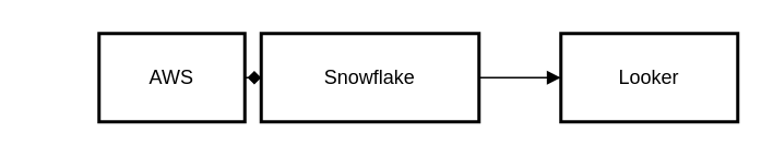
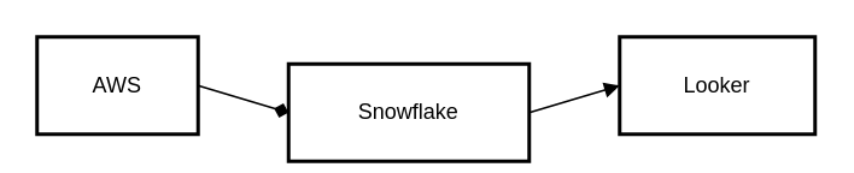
  <mxCell id="0" />
  <mxCell id="1" parent="0" />
- <mxCell id="2" value="AWS" style="whiteSpace=wrap;strokeWidth=2;" vertex="1" parent="1"><mxGeometry x="60" y="20" width="89" height="54" as="geometry" /></mxCell>
- <mxCell id="3" value="Snowflake" style="whiteSpace=wrap;strokeWidth=2;" vertex="1" parent="1"><mxGeometry x="159" y="20" width="133" height="54" as="geometry" /></mxCell>
+ <mxCell id="2" value="AWS" style="whiteSpace=wrap;strokeWidth=2;" vertex="1" parent="1"><mxGeometry x="20" y="20" width="89" height="54" as="geometry" /></mxCell>
+ <mxCell id="3" value="Snowflake" style="whiteSpace=wrap;strokeWidth=2;" vertex="1" parent="1"><mxGeometry x="159" y="35" width="133" height="54" as="geometry" /></mxCell>
  <mxCell id="4" value="Looker" style="whiteSpace=wrap;strokeWidth=2;" vertex="1" parent="1"><mxGeometry x="342" y="20" width="108" height="54" as="geometry" /></mxCell>
  <mxCell id="5" value="" style="curved=1;startArrow=none;endArrow=diamond;exitX=1;exitY=0.5;entryX=0;entryY=0.5;" edge="1" parent="1" source="2" target="3"><mxGeometry relative="1" as="geometry"><Array as="points" /></mxGeometry></mxCell>
  <mxCell id="6" value="" style="curved=1;startArrow=none;endArrow=block;exitX=1;exitY=0.5;entryX=0;entryY=0.5;" edge="1" parent="1" source="3" target="4"><mxGeometry relative="1" as="geometry"><Array as="points" /></mxGeometry></mxCell>
